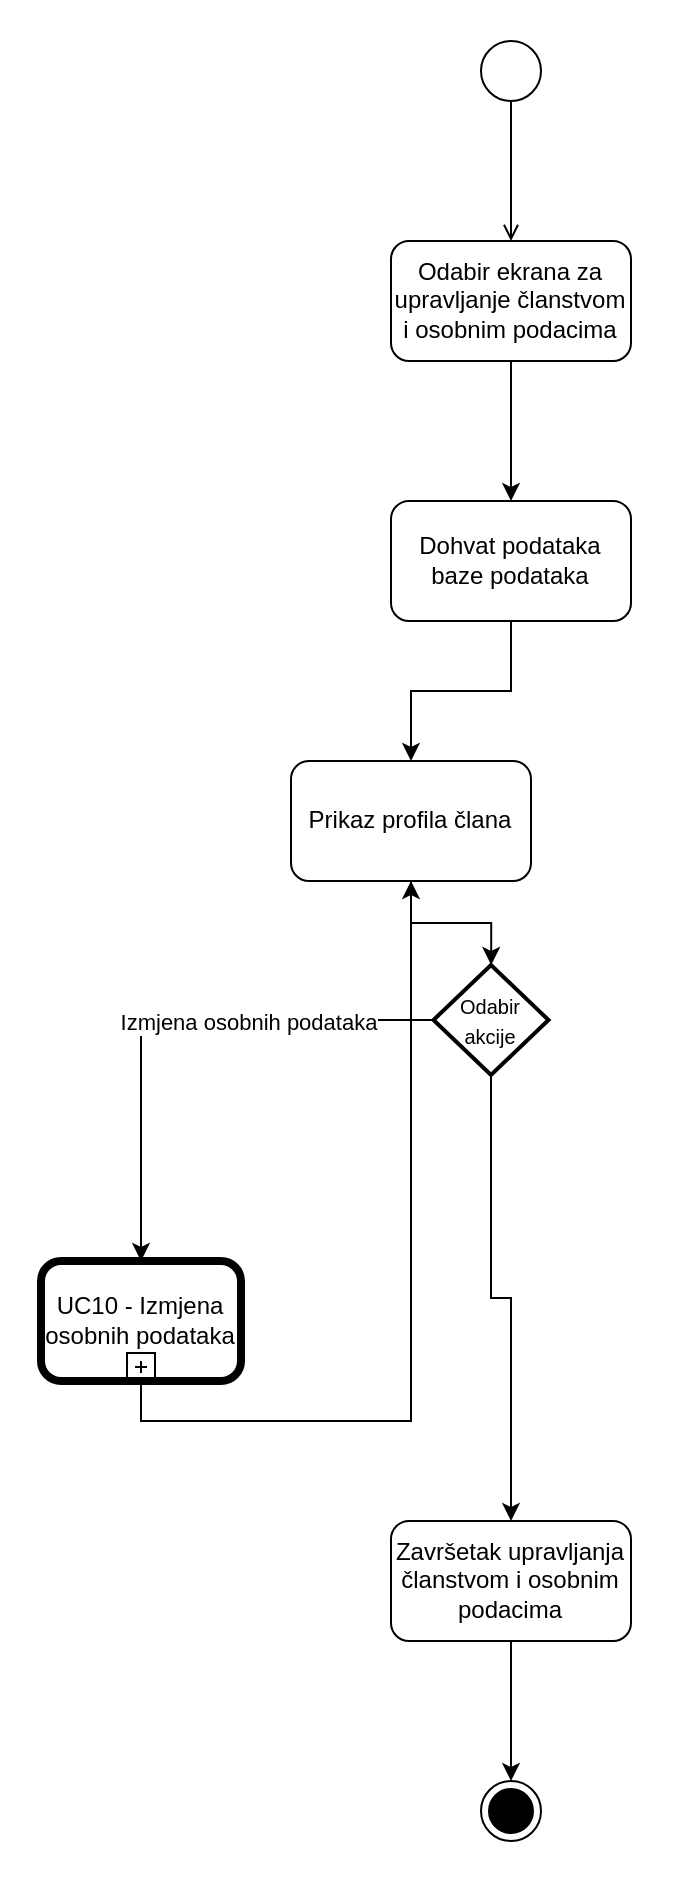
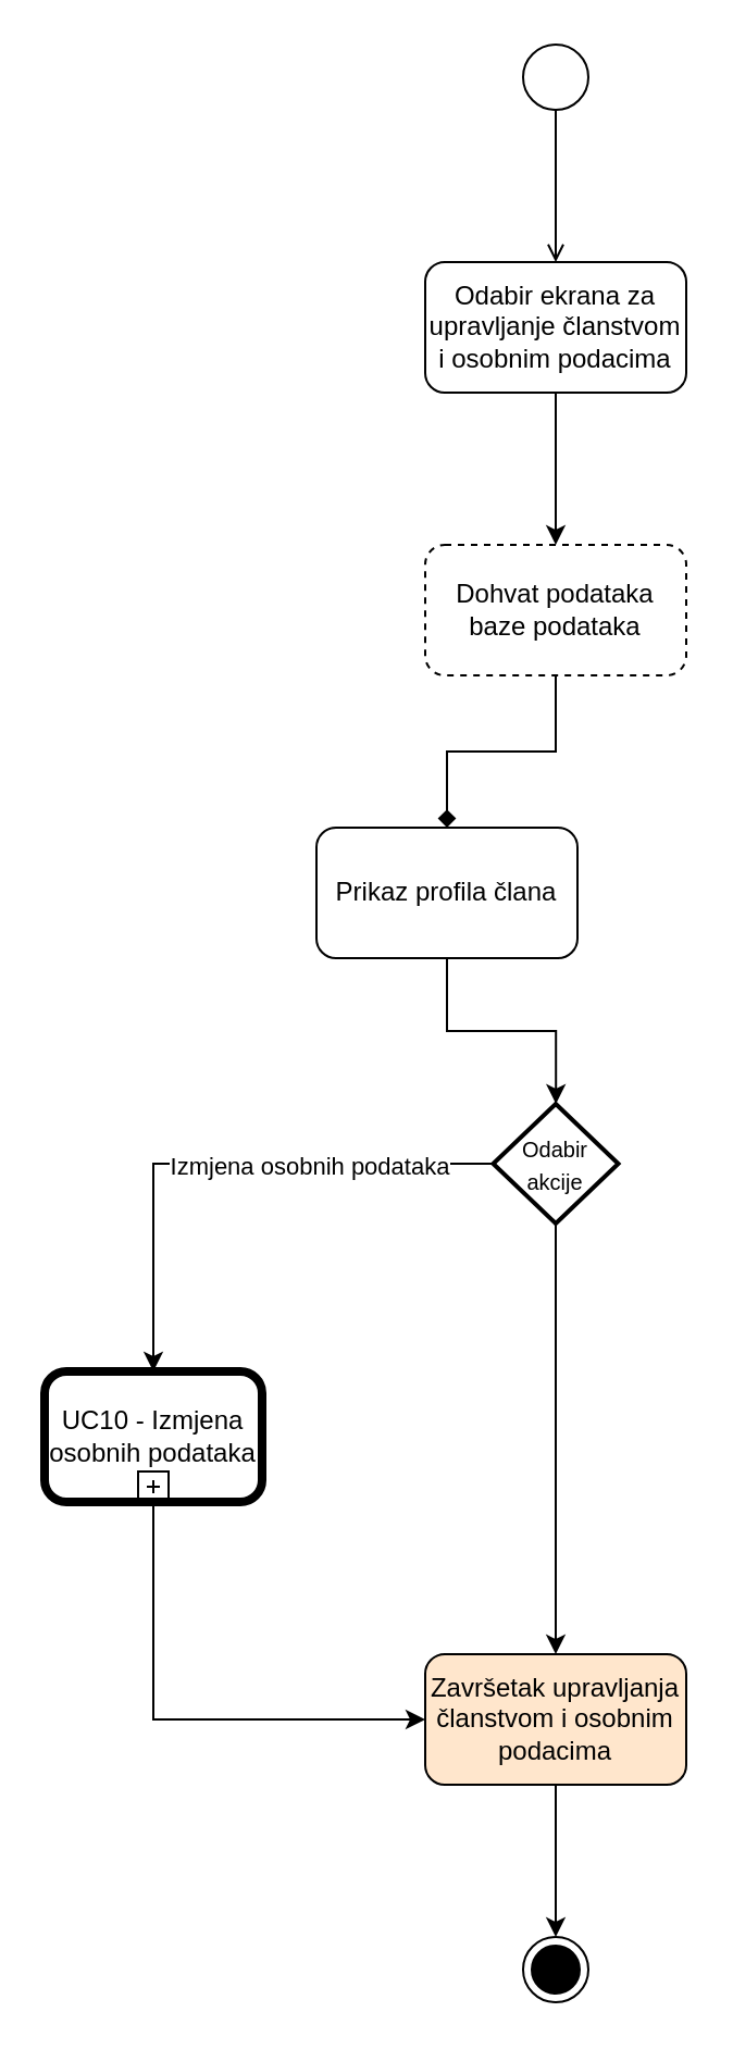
  <mxCell id="0" />
  <mxCell id="1" parent="0" />
  <mxCell id="2" value="" style="ellipse;html=1;" vertex="1" parent="1"><mxGeometry x="240" y="20" width="30" height="30" as="geometry" /></mxCell>
  <mxCell id="3" value="" style="endArrow=open;html=1;rounded=0;align=center;verticalAlign=top;endFill=0;labelBackgroundColor=none;endSize=6;entryX=0.5;entryY=0;entryDx=0;entryDy=0;" edge="1" parent="1" source="2" target="5"><mxGeometry relative="1" as="geometry"><mxPoint x="255" y="110" as="targetPoint" /></mxGeometry></mxCell>
  <mxCell id="4" style="edgeStyle=orthogonalEdgeStyle;rounded=0;orthogonalLoop=1;jettySize=auto;html=1;exitX=0.5;exitY=1;exitDx=0;exitDy=0;" edge="1" parent="1" source="5" target="7"><mxGeometry relative="1" as="geometry" /></mxCell>
  <mxCell id="5" value="Odabir ekrana za upravljanje članstvom i osobnim podacima" style="rounded=1;whiteSpace=wrap;html=1;" vertex="1" parent="1"><mxGeometry x="195" y="120" width="120" height="60" as="geometry" /></mxCell>
- <mxCell id="6" style="edgeStyle=orthogonalEdgeStyle;rounded=0;orthogonalLoop=1;jettySize=auto;html=1;exitX=0.5;exitY=1;exitDx=0;exitDy=0;entryX=0.5;entryY=0;entryDx=0;entryDy=0;" edge="1" parent="1" source="7" target="8"><mxGeometry relative="1" as="geometry" /></mxCell>
- <mxCell id="7" value="Dohvat podataka baze podataka" style="rounded=1;whiteSpace=wrap;html=1;" vertex="1" parent="1"><mxGeometry x="195" y="250" width="120" height="60" as="geometry" /></mxCell>
+ <mxCell id="6" style="edgeStyle=orthogonalEdgeStyle;rounded=0;orthogonalLoop=1;jettySize=auto;html=1;exitX=0.5;exitY=1;exitDx=0;exitDy=0;entryX=0.5;entryY=0;entryDx=0;entryDy=0;endArrow=diamond;" edge="1" parent="1" source="7" target="8"><mxGeometry relative="1" as="geometry" /></mxCell>
+ <mxCell id="7" value="Dohvat podataka baze podataka" style="rounded=1;whiteSpace=wrap;html=1;dashed=1;" vertex="1" parent="1"><mxGeometry x="195" y="250" width="120" height="60" as="geometry" /></mxCell>
  <mxCell id="8" value="Prikaz profila člana" style="rounded=1;whiteSpace=wrap;html=1;" vertex="1" parent="1"><mxGeometry x="145" y="380" width="120" height="60" as="geometry" /></mxCell>
  <mxCell id="9" style="edgeStyle=orthogonalEdgeStyle;rounded=0;orthogonalLoop=1;jettySize=auto;html=1;exitX=0.5;exitY=1;exitDx=0;exitDy=0;exitPerimeter=0;" edge="1" parent="1" source="10" target="17"><mxGeometry relative="1" as="geometry" /></mxCell>
- <mxCell id="10" value="&lt;font style=&quot;font-size: 10px;&quot;&gt;Odabir akcije&lt;/font&gt;" style="strokeWidth=2;html=1;shape=mxgraph.flowchart.decision;whiteSpace=wrap;" vertex="1" parent="1"><mxGeometry x="216.25" y="482" width="57.5" height="55" as="geometry" /></mxCell>
+ <mxCell id="10" value="&lt;font style=&quot;font-size: 10px;&quot;&gt;Odabir akcije&lt;/font&gt;" style="strokeWidth=2;html=1;shape=mxgraph.flowchart.decision;whiteSpace=wrap;" vertex="1" parent="1"><mxGeometry x="226.25" y="507" width="57.5" height="55" as="geometry" /></mxCell>
  <mxCell id="11" style="edgeStyle=orthogonalEdgeStyle;rounded=0;orthogonalLoop=1;jettySize=auto;html=1;exitX=0.5;exitY=1;exitDx=0;exitDy=0;" edge="1" parent="1" target="10" source="8"><mxGeometry relative="1" as="geometry"><mxPoint x="255" y="470" as="sourcePoint" /><Array as="points" /></mxGeometry></mxCell>
- <mxCell id="12" style="edgeStyle=orthogonalEdgeStyle;rounded=0;orthogonalLoop=1;jettySize=auto;html=1;exitX=0.5;exitY=1;exitDx=0;exitDy=0;exitPerimeter=0;" edge="1" parent="1" source="13" target="8"><mxGeometry relative="1" as="geometry" /></mxCell>
+ <mxCell id="12" style="edgeStyle=orthogonalEdgeStyle;rounded=0;orthogonalLoop=1;jettySize=auto;html=1;exitX=0.5;exitY=1;exitDx=0;exitDy=0;exitPerimeter=0;entryX=0;entryY=0.5;entryDx=0;entryDy=0;" edge="1" parent="1" source="13" target="17"><mxGeometry relative="1" as="geometry" /></mxCell>
  <mxCell id="13" value="UC10 - Izmjena osobnih podataka" style="points=[[0.25,0,0],[0.5,0,0],[0.75,0,0],[1,0.25,0],[1,0.5,0],[1,0.75,0],[0.75,1,0],[0.5,1,0],[0.25,1,0],[0,0.75,0],[0,0.5,0],[0,0.25,0]];shape=mxgraph.bpmn.task;whiteSpace=wrap;rectStyle=rounded;size=10;bpmnShapeType=call;isLoopSub=1;" vertex="1" parent="1"><mxGeometry x="20" y="630" width="100" height="60" as="geometry" /></mxCell>
  <mxCell id="14" style="edgeStyle=orthogonalEdgeStyle;rounded=0;orthogonalLoop=1;jettySize=auto;html=1;exitX=0;exitY=0.5;exitDx=0;exitDy=0;exitPerimeter=0;entryX=0.5;entryY=0;entryDx=0;entryDy=0;entryPerimeter=0;" edge="1" parent="1" source="10" target="13"><mxGeometry relative="1" as="geometry" /></mxCell>
  <mxCell id="15" value="Izmjena osobnih podataka" style="edgeLabel;html=1;align=center;verticalAlign=middle;resizable=0;points=[];" vertex="1" connectable="0" parent="14"><mxGeometry x="-0.019" y="-3" relative="1" as="geometry"><mxPoint x="38" y="4" as="offset" /></mxGeometry></mxCell>
  <mxCell id="16" style="edgeStyle=orthogonalEdgeStyle;rounded=0;orthogonalLoop=1;jettySize=auto;html=1;exitX=0.5;exitY=1;exitDx=0;exitDy=0;entryX=0.5;entryY=0;entryDx=0;entryDy=0;" edge="1" parent="1" source="17" target="18"><mxGeometry relative="1" as="geometry" /></mxCell>
- <mxCell id="17" value="Završetak upravljanja članstvom i osobnim podacima" style="rounded=1;whiteSpace=wrap;html=1;" vertex="1" parent="1"><mxGeometry x="195" y="760" width="120" height="60" as="geometry" /></mxCell>
+ <mxCell id="17" value="Završetak upravljanja članstvom i osobnim podacima" style="rounded=1;whiteSpace=wrap;html=1;fillColor=#ffe6cc;" vertex="1" parent="1"><mxGeometry x="195" y="760" width="120" height="60" as="geometry" /></mxCell>
  <mxCell id="18" value="" style="ellipse;html=1;shape=endState;fillColor=strokeColor;" vertex="1" parent="1"><mxGeometry x="240" y="890" width="30" height="30" as="geometry" /></mxCell>
